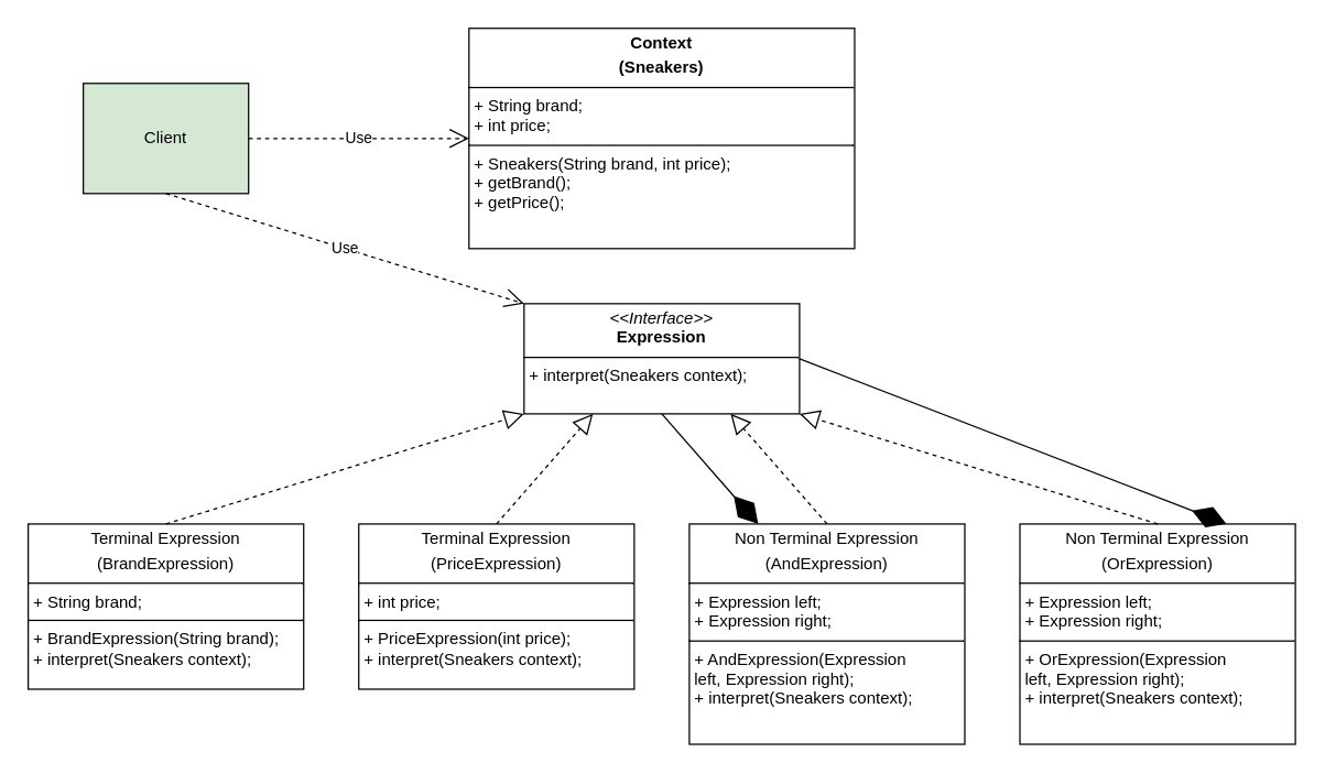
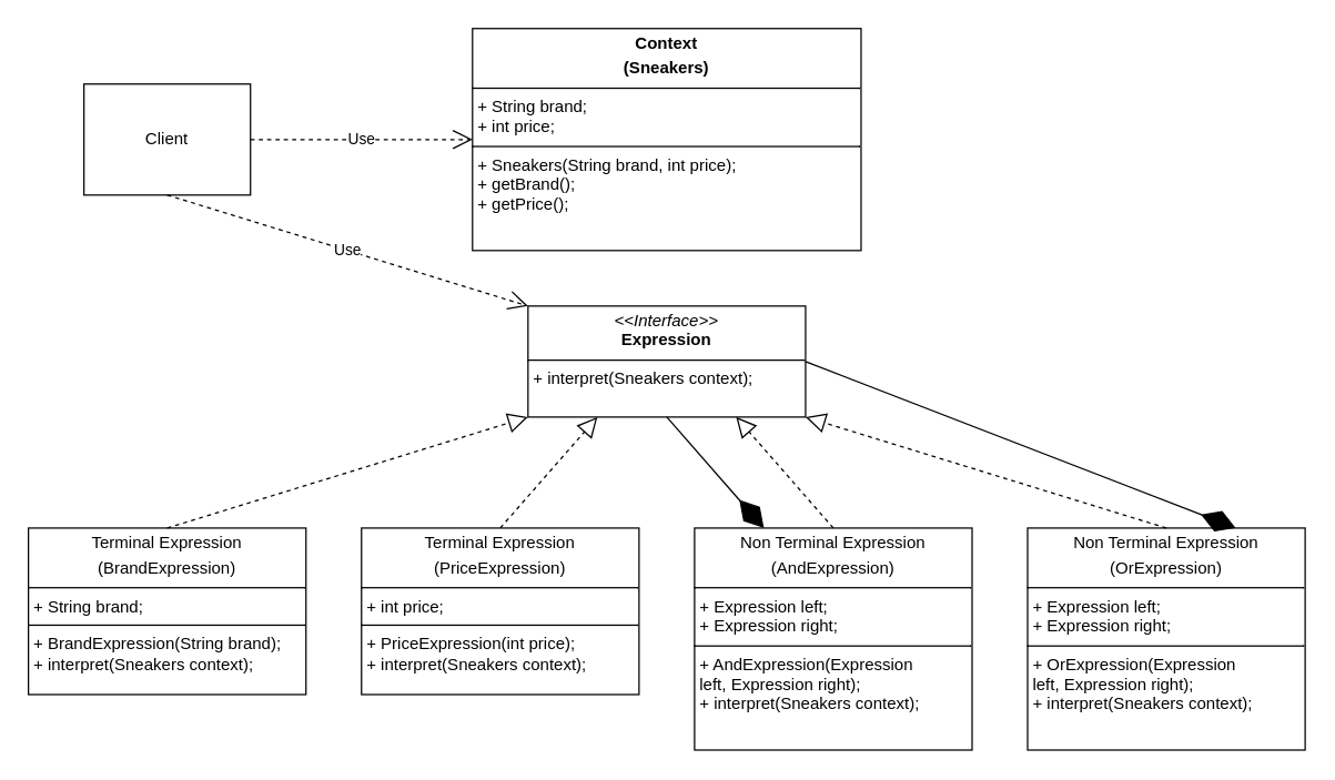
  <mxCell id="0" />
  <mxCell id="1" parent="0" />
  <mxCell id="2" value="&lt;p style=&quot;margin:0px;margin-top:4px;text-align:center;&quot;&gt;&lt;i&gt;&amp;lt;&amp;lt;Interface&amp;gt;&amp;gt;&lt;/i&gt;&lt;br&gt;&lt;b&gt;Expression&lt;/b&gt;&lt;/p&gt;&lt;hr size=&quot;1&quot; style=&quot;border-style:solid;&quot;&gt;&lt;p style=&quot;margin:0px;margin-left:4px;&quot;&gt;+ interpret(Sneakers context);&lt;br&gt;&lt;/p&gt;" style="verticalAlign=top;align=left;overflow=fill;html=1;whiteSpace=wrap;" vertex="1" parent="1"><mxGeometry x="380" y="220" width="200" height="80" as="geometry" /></mxCell>
  <mxCell id="3" value="&lt;p style=&quot;margin:0px;margin-top:4px;text-align:center;&quot;&gt;Terminal Expression&lt;/p&gt;&lt;p style=&quot;margin:0px;margin-top:4px;text-align:center;&quot;&gt;(PriceExpression)&lt;/p&gt;&lt;hr size=&quot;1&quot; style=&quot;border-style:solid;&quot;&gt;&lt;p style=&quot;margin:0px;margin-left:4px;&quot;&gt;+ int price;&lt;/p&gt;&lt;hr size=&quot;1&quot; style=&quot;border-style:solid;&quot;&gt;&lt;p style=&quot;margin:0px;margin-left:4px;&quot;&gt;+ PriceExpression(int price);&lt;/p&gt;&lt;p style=&quot;margin:0px;margin-left:4px;&quot;&gt;+ interpret(Sneakers context);&lt;/p&gt;" style="verticalAlign=top;align=left;overflow=fill;html=1;whiteSpace=wrap;" vertex="1" parent="1"><mxGeometry x="260" y="380" width="200" height="120" as="geometry" /></mxCell>
  <mxCell id="4" value="&lt;p style=&quot;margin:0px;margin-top:4px;text-align:center;&quot;&gt;Terminal Expression&lt;/p&gt;&lt;p style=&quot;margin:0px;margin-top:4px;text-align:center;&quot;&gt;(BrandExpression)&lt;/p&gt;&lt;hr size=&quot;1&quot; style=&quot;border-style:solid;&quot;&gt;&lt;p style=&quot;margin:0px;margin-left:4px;&quot;&gt;+ String brand;&lt;/p&gt;&lt;hr size=&quot;1&quot; style=&quot;border-style:solid;&quot;&gt;&lt;p style=&quot;margin:0px;margin-left:4px;&quot;&gt;+ BrandExpression(String brand);&lt;/p&gt;&lt;p style=&quot;margin:0px;margin-left:4px;&quot;&gt;+ interpret(Sneakers context);&lt;/p&gt;" style="verticalAlign=top;align=left;overflow=fill;html=1;whiteSpace=wrap;" vertex="1" parent="1"><mxGeometry x="20" y="380" width="200" height="120" as="geometry" /></mxCell>
  <mxCell id="5" value="&lt;p style=&quot;margin:0px;margin-top:4px;text-align:center;&quot;&gt;Non Terminal Expression&lt;/p&gt;&lt;p style=&quot;margin:0px;margin-top:4px;text-align:center;&quot;&gt;(AndExpression)&lt;/p&gt;&lt;hr size=&quot;1&quot; style=&quot;border-style:solid;&quot;&gt;&lt;p style=&quot;margin:0px;margin-left:4px;&quot;&gt;+ Expression left;&lt;/p&gt;&lt;p style=&quot;margin:0px;margin-left:4px;&quot;&gt;+ Expression right;&lt;/p&gt;&lt;hr size=&quot;1&quot; style=&quot;border-style:solid;&quot;&gt;&lt;p style=&quot;margin:0px;margin-left:4px;&quot;&gt;+ AndExpression(&lt;span style=&quot;background-color: transparent; color: light-dark(rgb(0, 0, 0), rgb(255, 255, 255));&quot;&gt;Expression left,&amp;nbsp;&lt;/span&gt;&lt;span style=&quot;background-color: transparent; color: light-dark(rgb(0, 0, 0), rgb(255, 255, 255));&quot;&gt;Expression right&lt;/span&gt;&lt;span style=&quot;background-color: transparent; color: light-dark(rgb(0, 0, 0), rgb(255, 255, 255));&quot;&gt;);&lt;/span&gt;&lt;/p&gt;&lt;p style=&quot;margin:0px;margin-left:4px;&quot;&gt;+ interpret(Sneakers context);&lt;/p&gt;" style="verticalAlign=top;align=left;overflow=fill;html=1;whiteSpace=wrap;" vertex="1" parent="1"><mxGeometry x="500" y="380" width="200" height="160" as="geometry" /></mxCell>
  <mxCell id="6" value="&lt;p style=&quot;margin:0px;margin-top:4px;text-align:center;&quot;&gt;Non Terminal Expression&lt;/p&gt;&lt;p style=&quot;margin:0px;margin-top:4px;text-align:center;&quot;&gt;(OrExpression)&lt;/p&gt;&lt;hr size=&quot;1&quot; style=&quot;border-style:solid;&quot;&gt;&lt;p style=&quot;margin: 0px 0px 0px 4px;&quot;&gt;+ Expression left;&lt;/p&gt;&lt;p style=&quot;margin: 0px 0px 0px 4px;&quot;&gt;+ Expression right;&lt;/p&gt;&lt;hr size=&quot;1&quot; style=&quot;border-style:solid;&quot;&gt;&lt;p style=&quot;margin: 0px 0px 0px 4px;&quot;&gt;+ OrExpression(&lt;span style=&quot;background-color: transparent; color: light-dark(rgb(0, 0, 0), rgb(255, 255, 255));&quot;&gt;Expression left,&amp;nbsp;&lt;/span&gt;&lt;span style=&quot;background-color: transparent; color: light-dark(rgb(0, 0, 0), rgb(255, 255, 255));&quot;&gt;Expression right&lt;/span&gt;&lt;span style=&quot;background-color: transparent; color: light-dark(rgb(0, 0, 0), rgb(255, 255, 255));&quot;&gt;);&lt;/span&gt;&lt;/p&gt;&lt;p style=&quot;margin: 0px 0px 0px 4px;&quot;&gt;+ interpret(Sneakers context);&lt;/p&gt;" style="verticalAlign=top;align=left;overflow=fill;html=1;whiteSpace=wrap;" vertex="1" parent="1"><mxGeometry x="740" y="380" width="200" height="160" as="geometry" /></mxCell>
  <mxCell id="7" value="&lt;p style=&quot;margin:0px;margin-top:4px;text-align:center;&quot;&gt;&lt;b&gt;Context&lt;/b&gt;&lt;/p&gt;&lt;p style=&quot;margin:0px;margin-top:4px;text-align:center;&quot;&gt;&lt;b&gt;(Sneakers)&lt;/b&gt;&lt;/p&gt;&lt;hr size=&quot;1&quot; style=&quot;border-style:solid;&quot;&gt;&lt;p style=&quot;margin:0px;margin-left:4px;&quot;&gt;+ String brand;&lt;/p&gt;&lt;p style=&quot;margin:0px;margin-left:4px;&quot;&gt;+ int price;&lt;/p&gt;&lt;hr size=&quot;1&quot; style=&quot;border-style:solid;&quot;&gt;&lt;p style=&quot;margin:0px;margin-left:4px;&quot;&gt;+ Sneakers(String brand, int price);&lt;/p&gt;&lt;p style=&quot;margin:0px;margin-left:4px;&quot;&gt;+ getBrand();&lt;/p&gt;&lt;p style=&quot;margin:0px;margin-left:4px;&quot;&gt;+ getPrice();&lt;/p&gt;" style="verticalAlign=top;align=left;overflow=fill;html=1;whiteSpace=wrap;" vertex="1" parent="1"><mxGeometry x="340" y="20" width="280" height="160" as="geometry" /></mxCell>
- <mxCell id="8" value="Client" style="html=1;whiteSpace=wrap;fillColor=#d5e8d4;" vertex="1" parent="1"><mxGeometry x="60" y="60" width="120" height="80" as="geometry" /></mxCell>
+ <mxCell id="8" value="Client" style="html=1;whiteSpace=wrap;" vertex="1" parent="1"><mxGeometry x="60" y="60" width="120" height="80" as="geometry" /></mxCell>
  <mxCell id="9" value="" style="endArrow=block;dashed=1;endFill=0;endSize=12;html=1;rounded=0;exitX=0.5;exitY=0;exitDx=0;exitDy=0;entryX=0;entryY=1;entryDx=0;entryDy=0;" edge="1" parent="1" source="4" target="2"><mxGeometry width="160" relative="1" as="geometry"><mxPoint x="440" y="270" as="sourcePoint" /><mxPoint x="600" y="270" as="targetPoint" /></mxGeometry></mxCell>
  <mxCell id="10" value="" style="endArrow=block;dashed=1;endFill=0;endSize=12;html=1;rounded=0;exitX=0.5;exitY=0;exitDx=0;exitDy=0;entryX=0.25;entryY=1;entryDx=0;entryDy=0;" edge="1" parent="1" source="3" target="2"><mxGeometry width="160" relative="1" as="geometry"><mxPoint x="440" y="270" as="sourcePoint" /><mxPoint x="600" y="270" as="targetPoint" /></mxGeometry></mxCell>
  <mxCell id="11" value="" style="endArrow=block;dashed=1;endFill=0;endSize=12;html=1;rounded=0;exitX=0.5;exitY=0;exitDx=0;exitDy=0;entryX=0.75;entryY=1;entryDx=0;entryDy=0;" edge="1" parent="1" source="5" target="2"><mxGeometry width="160" relative="1" as="geometry"><mxPoint x="440" y="270" as="sourcePoint" /><mxPoint x="600" y="270" as="targetPoint" /></mxGeometry></mxCell>
  <mxCell id="12" value="" style="endArrow=block;dashed=1;endFill=0;endSize=12;html=1;rounded=0;exitX=0.5;exitY=0;exitDx=0;exitDy=0;entryX=1;entryY=1;entryDx=0;entryDy=0;" edge="1" parent="1" source="6" target="2"><mxGeometry width="160" relative="1" as="geometry"><mxPoint x="440" y="270" as="sourcePoint" /><mxPoint x="600" y="270" as="targetPoint" /></mxGeometry></mxCell>
  <mxCell id="13" value="Use" style="endArrow=open;endSize=12;dashed=1;html=1;rounded=0;exitX=0.5;exitY=1;exitDx=0;exitDy=0;entryX=0;entryY=0;entryDx=0;entryDy=0;" edge="1" parent="1" source="8" target="2"><mxGeometry width="160" relative="1" as="geometry"><mxPoint x="440" y="270" as="sourcePoint" /><mxPoint x="600" y="270" as="targetPoint" /></mxGeometry></mxCell>
  <mxCell id="14" value="Use" style="endArrow=open;endSize=12;dashed=1;html=1;rounded=0;exitX=1;exitY=0.5;exitDx=0;exitDy=0;entryX=0;entryY=0.5;entryDx=0;entryDy=0;" edge="1" parent="1" source="8" target="7"><mxGeometry width="160" relative="1" as="geometry"><mxPoint x="440" y="270" as="sourcePoint" /><mxPoint x="280" y="90" as="targetPoint" /></mxGeometry></mxCell>
  <mxCell id="15" value="" style="endArrow=diamondThin;endFill=1;endSize=24;html=1;rounded=0;entryX=0.25;entryY=0;entryDx=0;entryDy=0;exitX=0.5;exitY=1;exitDx=0;exitDy=0;" edge="1" parent="1" source="2" target="5"><mxGeometry width="160" relative="1" as="geometry"><mxPoint x="440" y="270" as="sourcePoint" /><mxPoint x="600" y="270" as="targetPoint" /></mxGeometry></mxCell>
  <mxCell id="16" value="" style="endArrow=diamondThin;endFill=1;endSize=24;html=1;rounded=0;entryX=0.75;entryY=0;entryDx=0;entryDy=0;exitX=1;exitY=0.5;exitDx=0;exitDy=0;" edge="1" parent="1" source="2" target="6"><mxGeometry width="160" relative="1" as="geometry"><mxPoint x="440" y="270" as="sourcePoint" /><mxPoint x="600" y="270" as="targetPoint" /></mxGeometry></mxCell>
